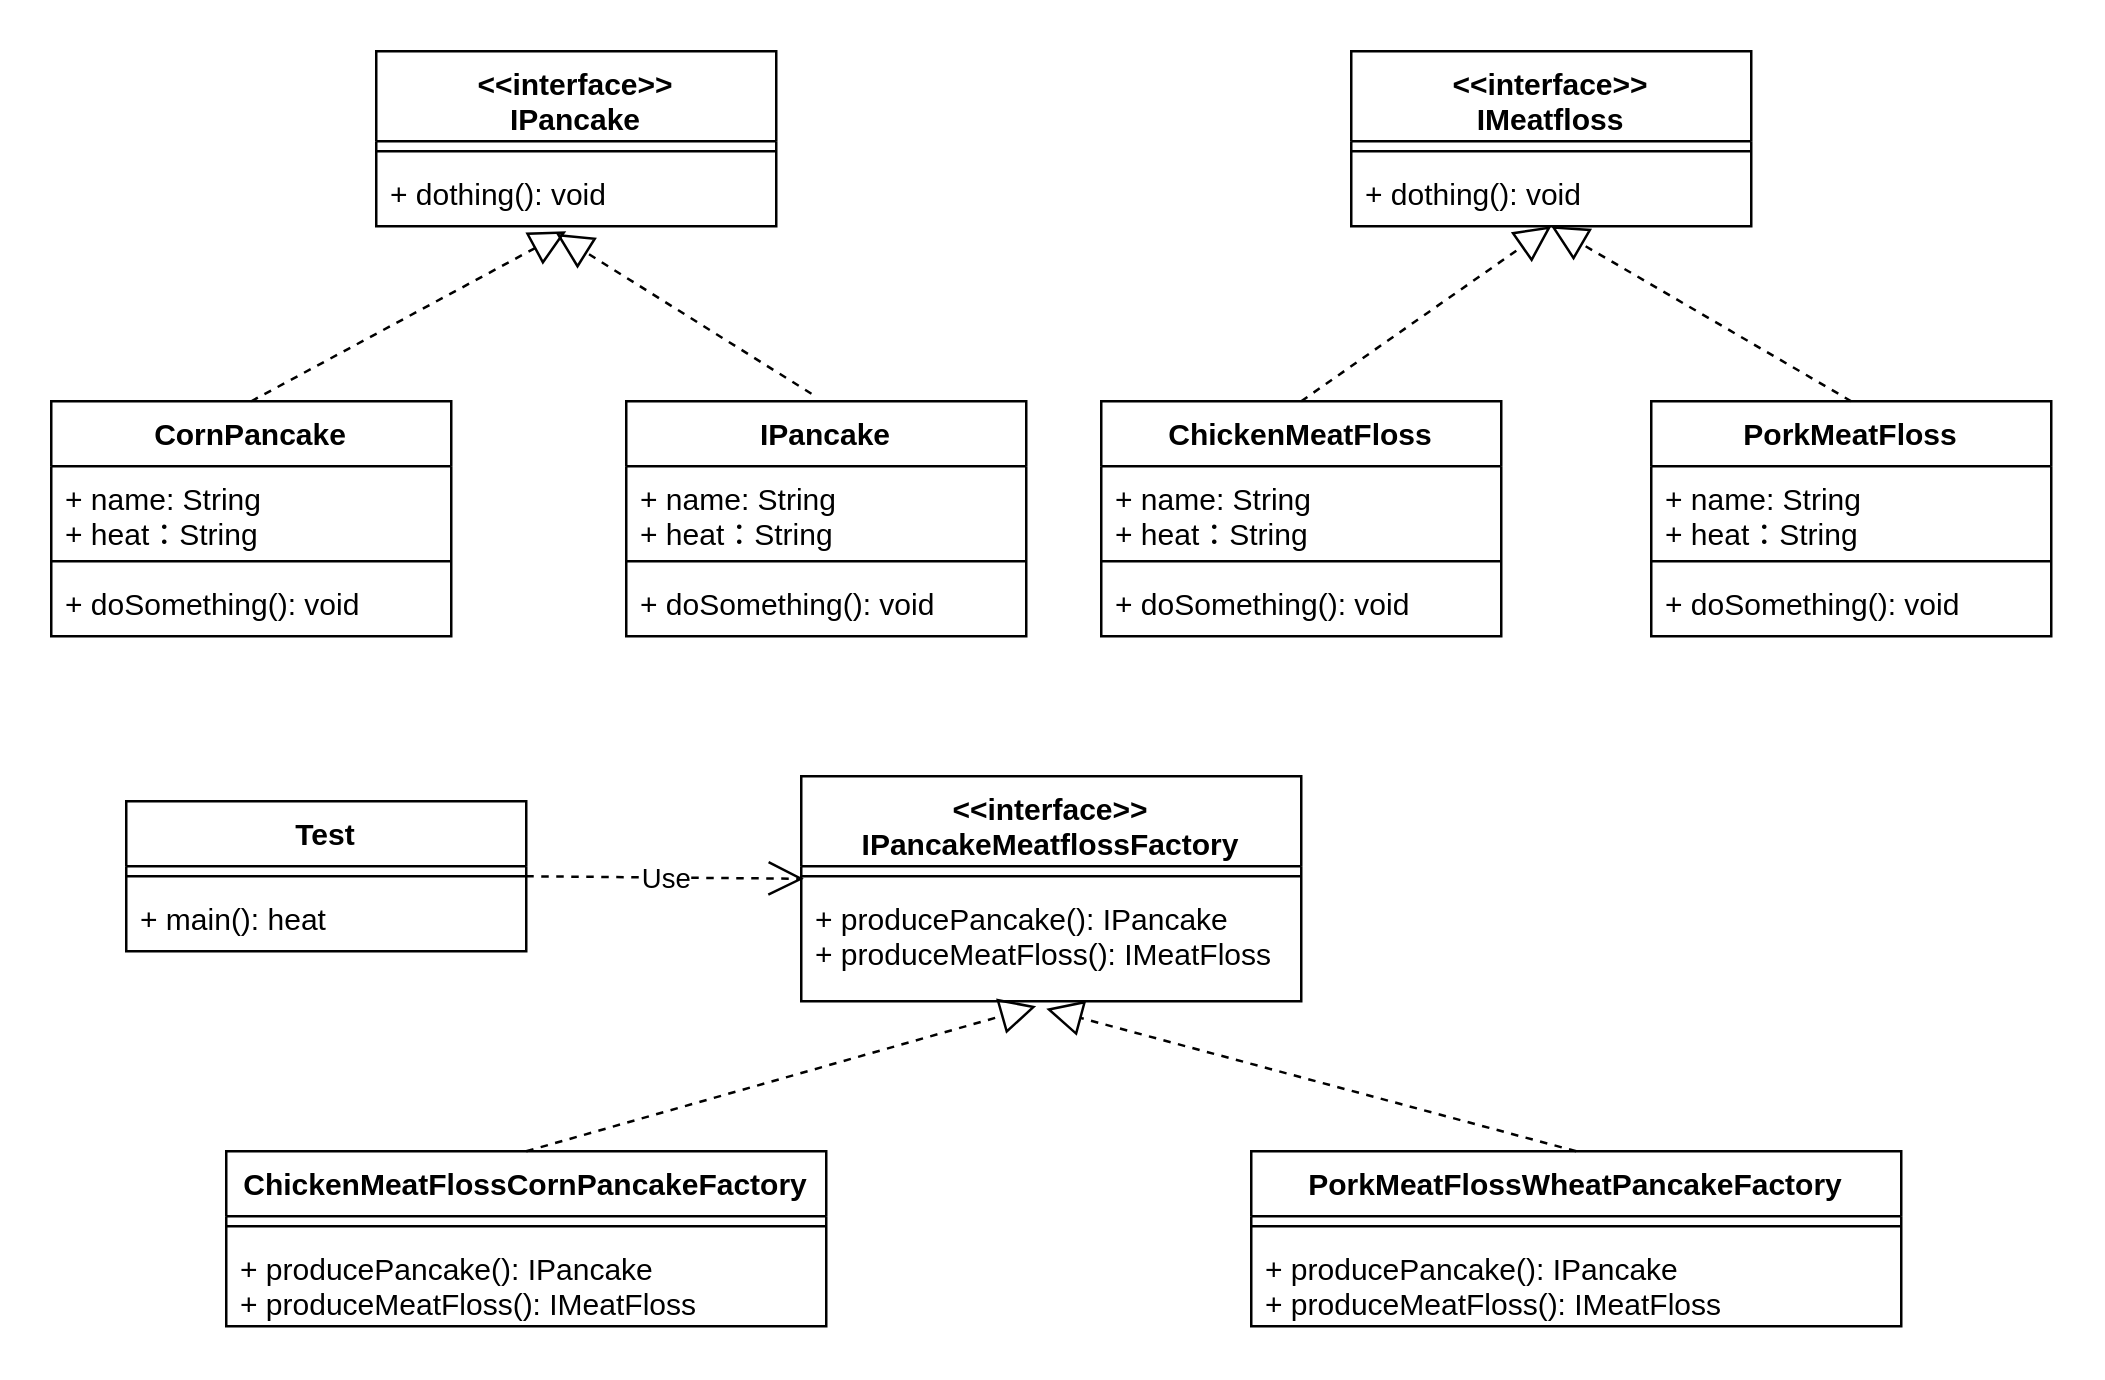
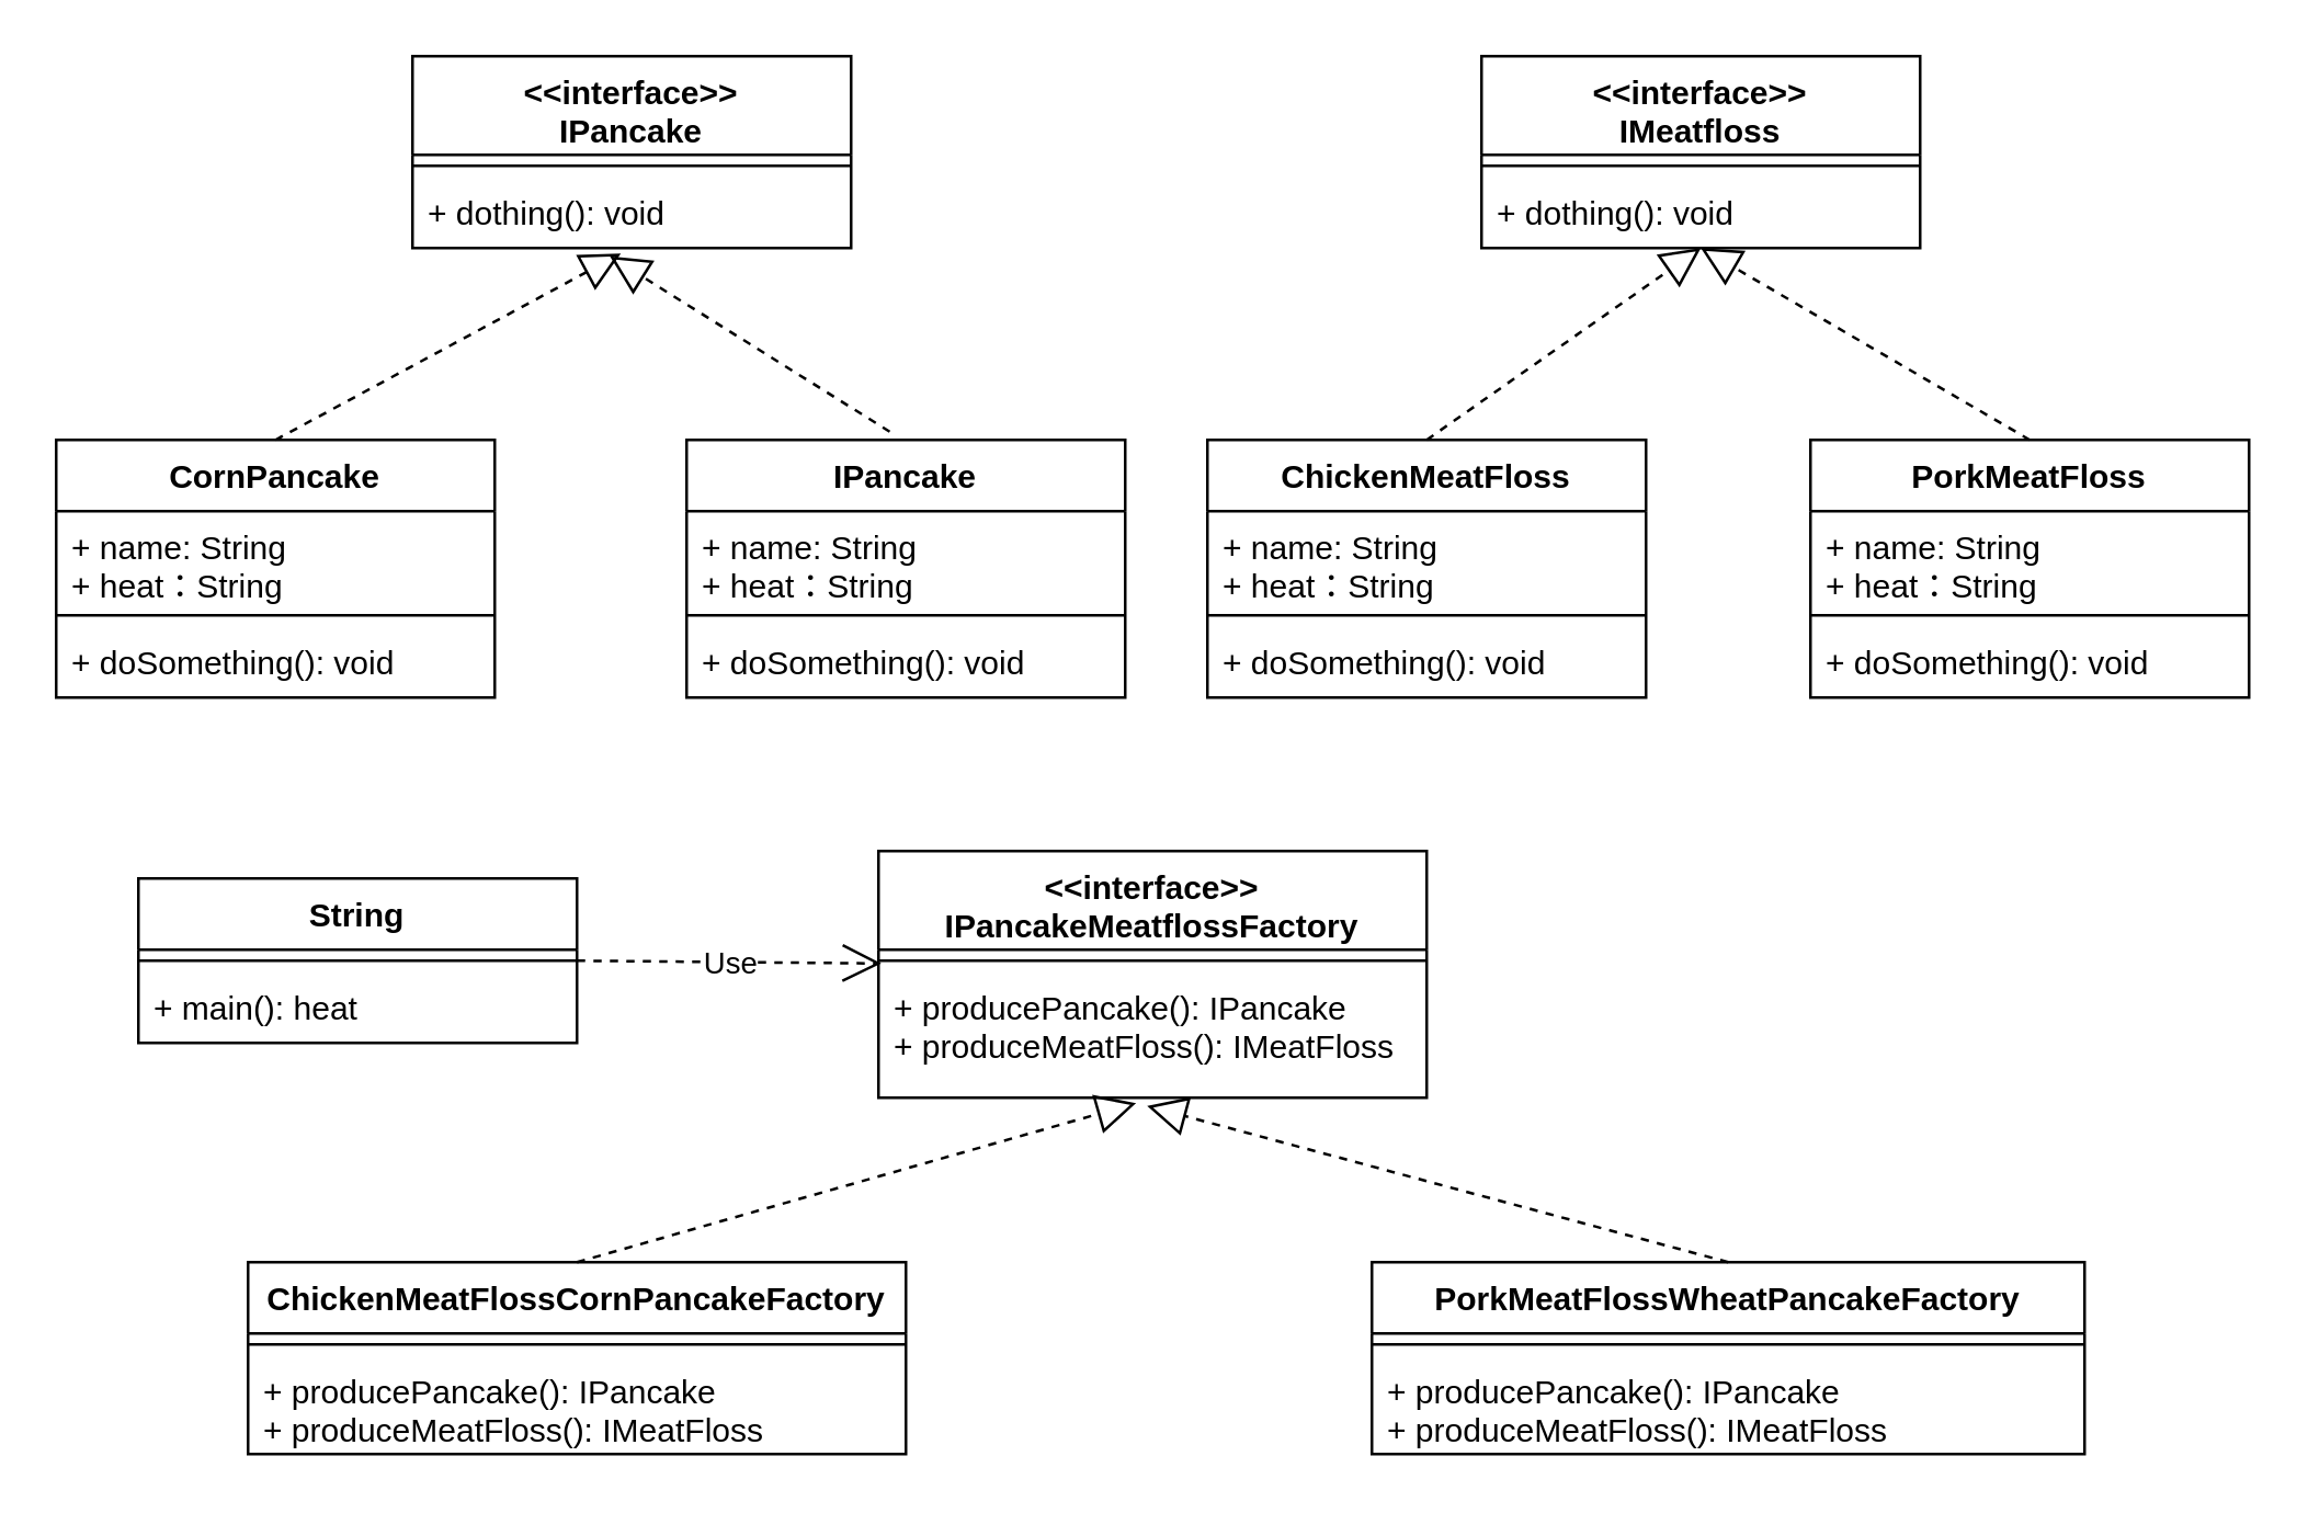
  <mxCell id="0" />
  <mxCell id="1" parent="0" />
  <mxCell id="2" value="&lt;&lt;interface&gt;&gt;&#10;IPancake" style="swimlane;fontStyle=1;align=center;verticalAlign=top;childLayout=stackLayout;horizontal=1;startSize=36;horizontalStack=0;resizeParent=1;resizeParentMax=0;resizeLast=0;collapsible=1;marginBottom=0;" vertex="1" parent="1"><mxGeometry x="150" y="20" width="160" height="70" as="geometry" /></mxCell>
  <mxCell id="3" value="" style="line;strokeWidth=1;fillColor=none;align=left;verticalAlign=middle;spacingTop=-1;spacingLeft=3;spacingRight=3;rotatable=0;labelPosition=right;points=[];portConstraint=eastwest;" vertex="1" parent="2"><mxGeometry y="36" width="160" height="8" as="geometry" /></mxCell>
  <mxCell id="4" value="+ dothing(): void" style="text;strokeColor=none;fillColor=none;align=left;verticalAlign=top;spacingLeft=4;spacingRight=4;overflow=hidden;rotatable=0;points=[[0,0.5],[1,0.5]];portConstraint=eastwest;" vertex="1" parent="2"><mxGeometry y="44" width="160" height="26" as="geometry" /></mxCell>
  <mxCell id="5" value="&lt;&lt;interface&gt;&gt;&#10;IMeatfloss" style="swimlane;fontStyle=1;align=center;verticalAlign=top;childLayout=stackLayout;horizontal=1;startSize=36;horizontalStack=0;resizeParent=1;resizeParentMax=0;resizeLast=0;collapsible=1;marginBottom=0;" vertex="1" parent="1"><mxGeometry x="540" y="20" width="160" height="70" as="geometry" /></mxCell>
  <mxCell id="6" value="" style="line;strokeWidth=1;fillColor=none;align=left;verticalAlign=middle;spacingTop=-1;spacingLeft=3;spacingRight=3;rotatable=0;labelPosition=right;points=[];portConstraint=eastwest;" vertex="1" parent="5"><mxGeometry y="36" width="160" height="8" as="geometry" /></mxCell>
  <mxCell id="7" value="+ dothing(): void" style="text;strokeColor=none;fillColor=none;align=left;verticalAlign=top;spacingLeft=4;spacingRight=4;overflow=hidden;rotatable=0;points=[[0,0.5],[1,0.5]];portConstraint=eastwest;" vertex="1" parent="5"><mxGeometry y="44" width="160" height="26" as="geometry" /></mxCell>
  <mxCell id="8" value="&lt;&lt;interface&gt;&gt;&#10;IPancakeMeatflossFactory" style="swimlane;fontStyle=1;align=center;verticalAlign=top;childLayout=stackLayout;horizontal=1;startSize=36;horizontalStack=0;resizeParent=1;resizeParentMax=0;resizeLast=0;collapsible=1;marginBottom=0;" vertex="1" parent="1"><mxGeometry x="320" y="310" width="200" height="90" as="geometry" /></mxCell>
  <mxCell id="9" value="" style="line;strokeWidth=1;fillColor=none;align=left;verticalAlign=middle;spacingTop=-1;spacingLeft=3;spacingRight=3;rotatable=0;labelPosition=right;points=[];portConstraint=eastwest;" vertex="1" parent="8"><mxGeometry y="36" width="200" height="8" as="geometry" /></mxCell>
  <mxCell id="10" value="+ producePancake(): IPancake&#10;+ produceMeatFloss(): IMeatFloss" style="text;strokeColor=none;fillColor=none;align=left;verticalAlign=top;spacingLeft=4;spacingRight=4;overflow=hidden;rotatable=0;points=[[0,0.5],[1,0.5]];portConstraint=eastwest;" vertex="1" parent="8"><mxGeometry y="44" width="200" height="46" as="geometry" /></mxCell>
  <mxCell id="11" value="CornPancake" style="swimlane;fontStyle=1;align=center;verticalAlign=top;childLayout=stackLayout;horizontal=1;startSize=26;horizontalStack=0;resizeParent=1;resizeParentMax=0;resizeLast=0;collapsible=1;marginBottom=0;" vertex="1" parent="1"><mxGeometry y="160" width="160" height="94" as="geometry" x="20" /></mxCell>
  <mxCell id="12" value="+ name: String&#10;+ heat：String" style="text;strokeColor=none;fillColor=none;align=left;verticalAlign=top;spacingLeft=4;spacingRight=4;overflow=hidden;rotatable=0;points=[[0,0.5],[1,0.5]];portConstraint=eastwest;" vertex="1" parent="11"><mxGeometry y="26" width="160" height="34" as="geometry" /></mxCell>
  <mxCell id="13" value="" style="line;strokeWidth=1;fillColor=none;align=left;verticalAlign=middle;spacingTop=-1;spacingLeft=3;spacingRight=3;rotatable=0;labelPosition=right;points=[];portConstraint=eastwest;" vertex="1" parent="11"><mxGeometry y="60" width="160" height="8" as="geometry" /></mxCell>
  <mxCell id="14" value="+ doSomething(): void" style="text;strokeColor=none;fillColor=none;align=left;verticalAlign=top;spacingLeft=4;spacingRight=4;overflow=hidden;rotatable=0;points=[[0,0.5],[1,0.5]];portConstraint=eastwest;" vertex="1" parent="11"><mxGeometry y="68" width="160" height="26" as="geometry" /></mxCell>
  <mxCell id="15" value="IPancake" style="swimlane;fontStyle=1;align=center;verticalAlign=top;childLayout=stackLayout;horizontal=1;startSize=26;horizontalStack=0;resizeParent=1;resizeParentMax=0;resizeLast=0;collapsible=1;marginBottom=0;" vertex="1" parent="1"><mxGeometry x="250" y="160" width="160" height="94" as="geometry" /></mxCell>
  <mxCell id="16" value="+ name: String&#10;+ heat：String" style="text;strokeColor=none;fillColor=none;align=left;verticalAlign=top;spacingLeft=4;spacingRight=4;overflow=hidden;rotatable=0;points=[[0,0.5],[1,0.5]];portConstraint=eastwest;" vertex="1" parent="15"><mxGeometry y="26" width="160" height="34" as="geometry" /></mxCell>
  <mxCell id="17" value="" style="line;strokeWidth=1;fillColor=none;align=left;verticalAlign=middle;spacingTop=-1;spacingLeft=3;spacingRight=3;rotatable=0;labelPosition=right;points=[];portConstraint=eastwest;" vertex="1" parent="15"><mxGeometry y="60" width="160" height="8" as="geometry" /></mxCell>
  <mxCell id="18" value="+ doSomething(): void" style="text;strokeColor=none;fillColor=none;align=left;verticalAlign=top;spacingLeft=4;spacingRight=4;overflow=hidden;rotatable=0;points=[[0,0.5],[1,0.5]];portConstraint=eastwest;" vertex="1" parent="15"><mxGeometry y="68" width="160" height="26" as="geometry" /></mxCell>
  <mxCell id="19" value="ChickenMeatFloss" style="swimlane;fontStyle=1;align=center;verticalAlign=top;childLayout=stackLayout;horizontal=1;startSize=26;horizontalStack=0;resizeParent=1;resizeParentMax=0;resizeLast=0;collapsible=1;marginBottom=0;" vertex="1" parent="1"><mxGeometry x="440" y="160" width="160" height="94" as="geometry" /></mxCell>
  <mxCell id="20" value="+ name: String&#10;+ heat：String" style="text;strokeColor=none;fillColor=none;align=left;verticalAlign=top;spacingLeft=4;spacingRight=4;overflow=hidden;rotatable=0;points=[[0,0.5],[1,0.5]];portConstraint=eastwest;" vertex="1" parent="19"><mxGeometry y="26" width="160" height="34" as="geometry" /></mxCell>
  <mxCell id="21" value="" style="line;strokeWidth=1;fillColor=none;align=left;verticalAlign=middle;spacingTop=-1;spacingLeft=3;spacingRight=3;rotatable=0;labelPosition=right;points=[];portConstraint=eastwest;" vertex="1" parent="19"><mxGeometry y="60" width="160" height="8" as="geometry" /></mxCell>
  <mxCell id="22" value="+ doSomething(): void" style="text;strokeColor=none;fillColor=none;align=left;verticalAlign=top;spacingLeft=4;spacingRight=4;overflow=hidden;rotatable=0;points=[[0,0.5],[1,0.5]];portConstraint=eastwest;" vertex="1" parent="19"><mxGeometry y="68" width="160" height="26" as="geometry" /></mxCell>
  <mxCell id="23" value="PorkMeatFloss" style="swimlane;fontStyle=1;align=center;verticalAlign=top;childLayout=stackLayout;horizontal=1;startSize=26;horizontalStack=0;resizeParent=1;resizeParentMax=0;resizeLast=0;collapsible=1;marginBottom=0;" vertex="1" parent="1"><mxGeometry x="660" y="160" width="160" height="94" as="geometry" /></mxCell>
  <mxCell id="24" value="+ name: String&#10;+ heat：String" style="text;strokeColor=none;fillColor=none;align=left;verticalAlign=top;spacingLeft=4;spacingRight=4;overflow=hidden;rotatable=0;points=[[0,0.5],[1,0.5]];portConstraint=eastwest;" vertex="1" parent="23"><mxGeometry y="26" width="160" height="34" as="geometry" /></mxCell>
  <mxCell id="25" value="" style="line;strokeWidth=1;fillColor=none;align=left;verticalAlign=middle;spacingTop=-1;spacingLeft=3;spacingRight=3;rotatable=0;labelPosition=right;points=[];portConstraint=eastwest;" vertex="1" parent="23"><mxGeometry y="60" width="160" height="8" as="geometry" /></mxCell>
  <mxCell id="26" value="+ doSomething(): void" style="text;strokeColor=none;fillColor=none;align=left;verticalAlign=top;spacingLeft=4;spacingRight=4;overflow=hidden;rotatable=0;points=[[0,0.5],[1,0.5]];portConstraint=eastwest;" vertex="1" parent="23"><mxGeometry y="68" width="160" height="26" as="geometry" /></mxCell>
  <mxCell id="27" value="" style="endArrow=block;dashed=1;endFill=0;endSize=12;html=1;entryX=0.475;entryY=1.077;entryDx=0;entryDy=0;entryPerimeter=0;exitX=0.5;exitY=0;exitDx=0;exitDy=0;" edge="1" parent="1" source="11" target="4"><mxGeometry width="160" relative="1" as="geometry"><mxPoint x="30" y="530" as="sourcePoint" /><mxPoint x="190" y="530" as="targetPoint" /></mxGeometry></mxCell>
  <mxCell id="28" value="" style="endArrow=block;dashed=1;endFill=0;endSize=12;html=1;entryX=0.45;entryY=1.115;entryDx=0;entryDy=0;entryPerimeter=0;exitX=0.463;exitY=-0.032;exitDx=0;exitDy=0;exitPerimeter=0;" edge="1" parent="1" source="15" target="4"><mxGeometry width="160" relative="1" as="geometry"><mxPoint x="110" y="170" as="sourcePoint" /><mxPoint x="236" y="102.002" as="targetPoint" /></mxGeometry></mxCell>
  <mxCell id="29" value="" style="endArrow=block;dashed=1;endFill=0;endSize=12;html=1;entryX=0.45;entryY=1.115;entryDx=0;entryDy=0;entryPerimeter=0;exitX=0.5;exitY=0;exitDx=0;exitDy=0;" edge="1" parent="1" source="23"><mxGeometry width="160" relative="1" as="geometry"><mxPoint x="722.08" y="153.992" as="sourcePoint" /><mxPoint x="620" y="89.99" as="targetPoint" /></mxGeometry></mxCell>
  <mxCell id="30" value="" style="endArrow=block;dashed=1;endFill=0;endSize=12;html=1;entryX=0.475;entryY=1.077;entryDx=0;entryDy=0;entryPerimeter=0;exitX=0.5;exitY=0;exitDx=0;exitDy=0;" edge="1" parent="1" source="19"><mxGeometry width="160" relative="1" as="geometry"><mxPoint x="494" y="158" as="sourcePoint" /><mxPoint x="620" y="90.002" as="targetPoint" /></mxGeometry></mxCell>
  <mxCell id="31" value="ChickenMeatFlossCornPancakeFactory" style="swimlane;fontStyle=1;align=center;verticalAlign=top;childLayout=stackLayout;horizontal=1;startSize=26;horizontalStack=0;resizeParent=1;resizeParentMax=0;resizeLast=0;collapsible=1;marginBottom=0;" vertex="1" parent="1"><mxGeometry x="90" y="460" width="240" height="70" as="geometry" /></mxCell>
  <mxCell id="32" value="" style="line;strokeWidth=1;fillColor=none;align=left;verticalAlign=middle;spacingTop=-1;spacingLeft=3;spacingRight=3;rotatable=0;labelPosition=right;points=[];portConstraint=eastwest;" vertex="1" parent="31"><mxGeometry y="26" width="240" height="8" as="geometry" /></mxCell>
  <mxCell id="33" value="+ producePancake(): IPancake&#10;+ produceMeatFloss(): IMeatFloss" style="text;strokeColor=none;fillColor=none;align=left;verticalAlign=top;spacingLeft=4;spacingRight=4;overflow=hidden;rotatable=0;points=[[0,0.5],[1,0.5]];portConstraint=eastwest;" vertex="1" parent="31"><mxGeometry y="34" width="240" height="36" as="geometry" /></mxCell>
  <mxCell id="34" value="PorkMeatFlossWheatPancakeFactory" style="swimlane;fontStyle=1;align=center;verticalAlign=top;childLayout=stackLayout;horizontal=1;startSize=26;horizontalStack=0;resizeParent=1;resizeParentMax=0;resizeLast=0;collapsible=1;marginBottom=0;" vertex="1" parent="1"><mxGeometry x="500" y="460" width="260" height="70" as="geometry" /></mxCell>
  <mxCell id="35" value="" style="line;strokeWidth=1;fillColor=none;align=left;verticalAlign=middle;spacingTop=-1;spacingLeft=3;spacingRight=3;rotatable=0;labelPosition=right;points=[];portConstraint=eastwest;" vertex="1" parent="34"><mxGeometry y="26" width="260" height="8" as="geometry" /></mxCell>
  <mxCell id="36" value="+ producePancake(): IPancake&#10;+ produceMeatFloss(): IMeatFloss" style="text;strokeColor=none;fillColor=none;align=left;verticalAlign=top;spacingLeft=4;spacingRight=4;overflow=hidden;rotatable=0;points=[[0,0.5],[1,0.5]];portConstraint=eastwest;" vertex="1" parent="34"><mxGeometry y="34" width="260" height="36" as="geometry" /></mxCell>
  <mxCell id="37" value="" style="endArrow=block;dashed=1;endFill=0;endSize=12;html=1;entryX=0.47;entryY=1.043;entryDx=0;entryDy=0;entryPerimeter=0;exitX=0.5;exitY=0;exitDx=0;exitDy=0;" edge="1" parent="1" source="31" target="10"><mxGeometry width="160" relative="1" as="geometry"><mxPoint x="204" y="440" as="sourcePoint" /><mxPoint x="330" y="372.002" as="targetPoint" /></mxGeometry></mxCell>
  <mxCell id="38" value="" style="endArrow=block;dashed=1;endFill=0;endSize=12;html=1;entryX=0.49;entryY=1.065;entryDx=0;entryDy=0;entryPerimeter=0;exitX=0.5;exitY=0;exitDx=0;exitDy=0;" edge="1" parent="1" source="34" target="10"><mxGeometry width="160" relative="1" as="geometry"><mxPoint x="220" y="470" as="sourcePoint" /><mxPoint x="424" y="411.978" as="targetPoint" /></mxGeometry></mxCell>
- <mxCell id="39" value="Test" style="swimlane;fontStyle=1;align=center;verticalAlign=top;childLayout=stackLayout;horizontal=1;startSize=26;horizontalStack=0;resizeParent=1;resizeParentMax=0;resizeLast=0;collapsible=1;marginBottom=0;" vertex="1" parent="1"><mxGeometry x="50" y="320" width="160" height="60" as="geometry" /></mxCell>
+ <mxCell id="39" value="String" style="swimlane;fontStyle=1;align=center;verticalAlign=top;childLayout=stackLayout;horizontal=1;startSize=26;horizontalStack=0;resizeParent=1;resizeParentMax=0;resizeLast=0;collapsible=1;marginBottom=0;" vertex="1" parent="1"><mxGeometry x="50" y="320" width="160" height="60" as="geometry" /></mxCell>
  <mxCell id="40" value="" style="line;strokeWidth=1;fillColor=none;align=left;verticalAlign=middle;spacingTop=-1;spacingLeft=3;spacingRight=3;rotatable=0;labelPosition=right;points=[];portConstraint=eastwest;" vertex="1" parent="39"><mxGeometry y="26" width="160" height="8" as="geometry" /></mxCell>
  <mxCell id="41" value="+ main(): heat" style="text;strokeColor=none;fillColor=none;align=left;verticalAlign=top;spacingLeft=4;spacingRight=4;overflow=hidden;rotatable=0;points=[[0,0.5],[1,0.5]];portConstraint=eastwest;" vertex="1" parent="39"><mxGeometry y="34" width="160" height="26" as="geometry" /></mxCell>
  <mxCell id="42" value="Use" style="endArrow=open;endSize=12;dashed=1;html=1;entryX=0.005;entryY=-0.065;entryDx=0;entryDy=0;entryPerimeter=0;exitX=1;exitY=0.5;exitDx=0;exitDy=0;" edge="1" parent="1" source="39" target="10"><mxGeometry width="160" relative="1" as="geometry"><mxPoint x="230" y="330" as="sourcePoint" /><mxPoint x="390" y="330" as="targetPoint" /></mxGeometry></mxCell>
